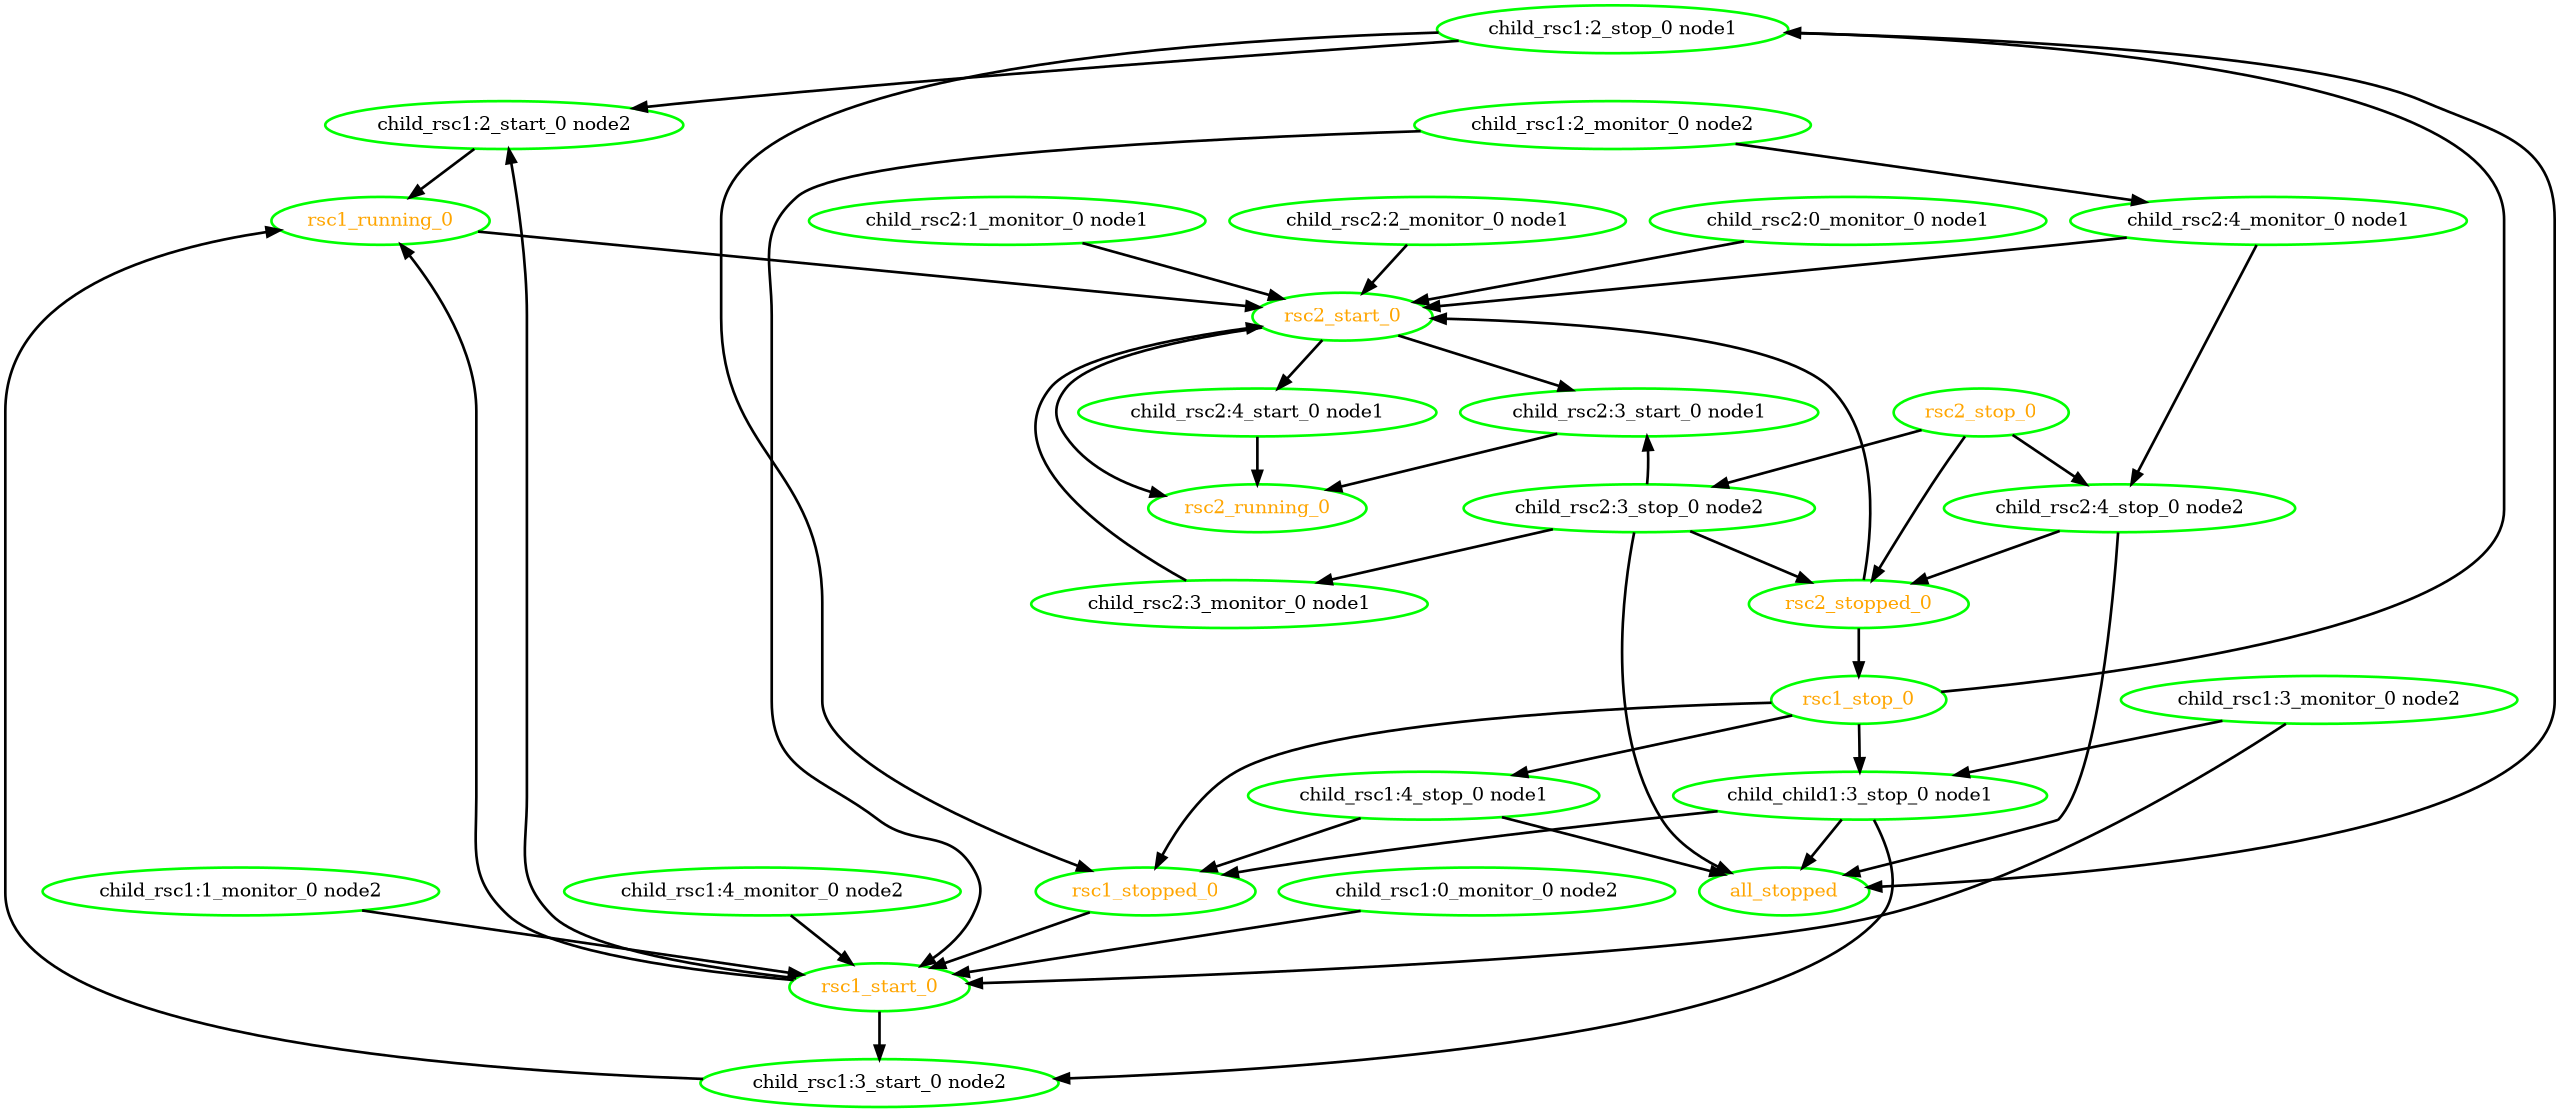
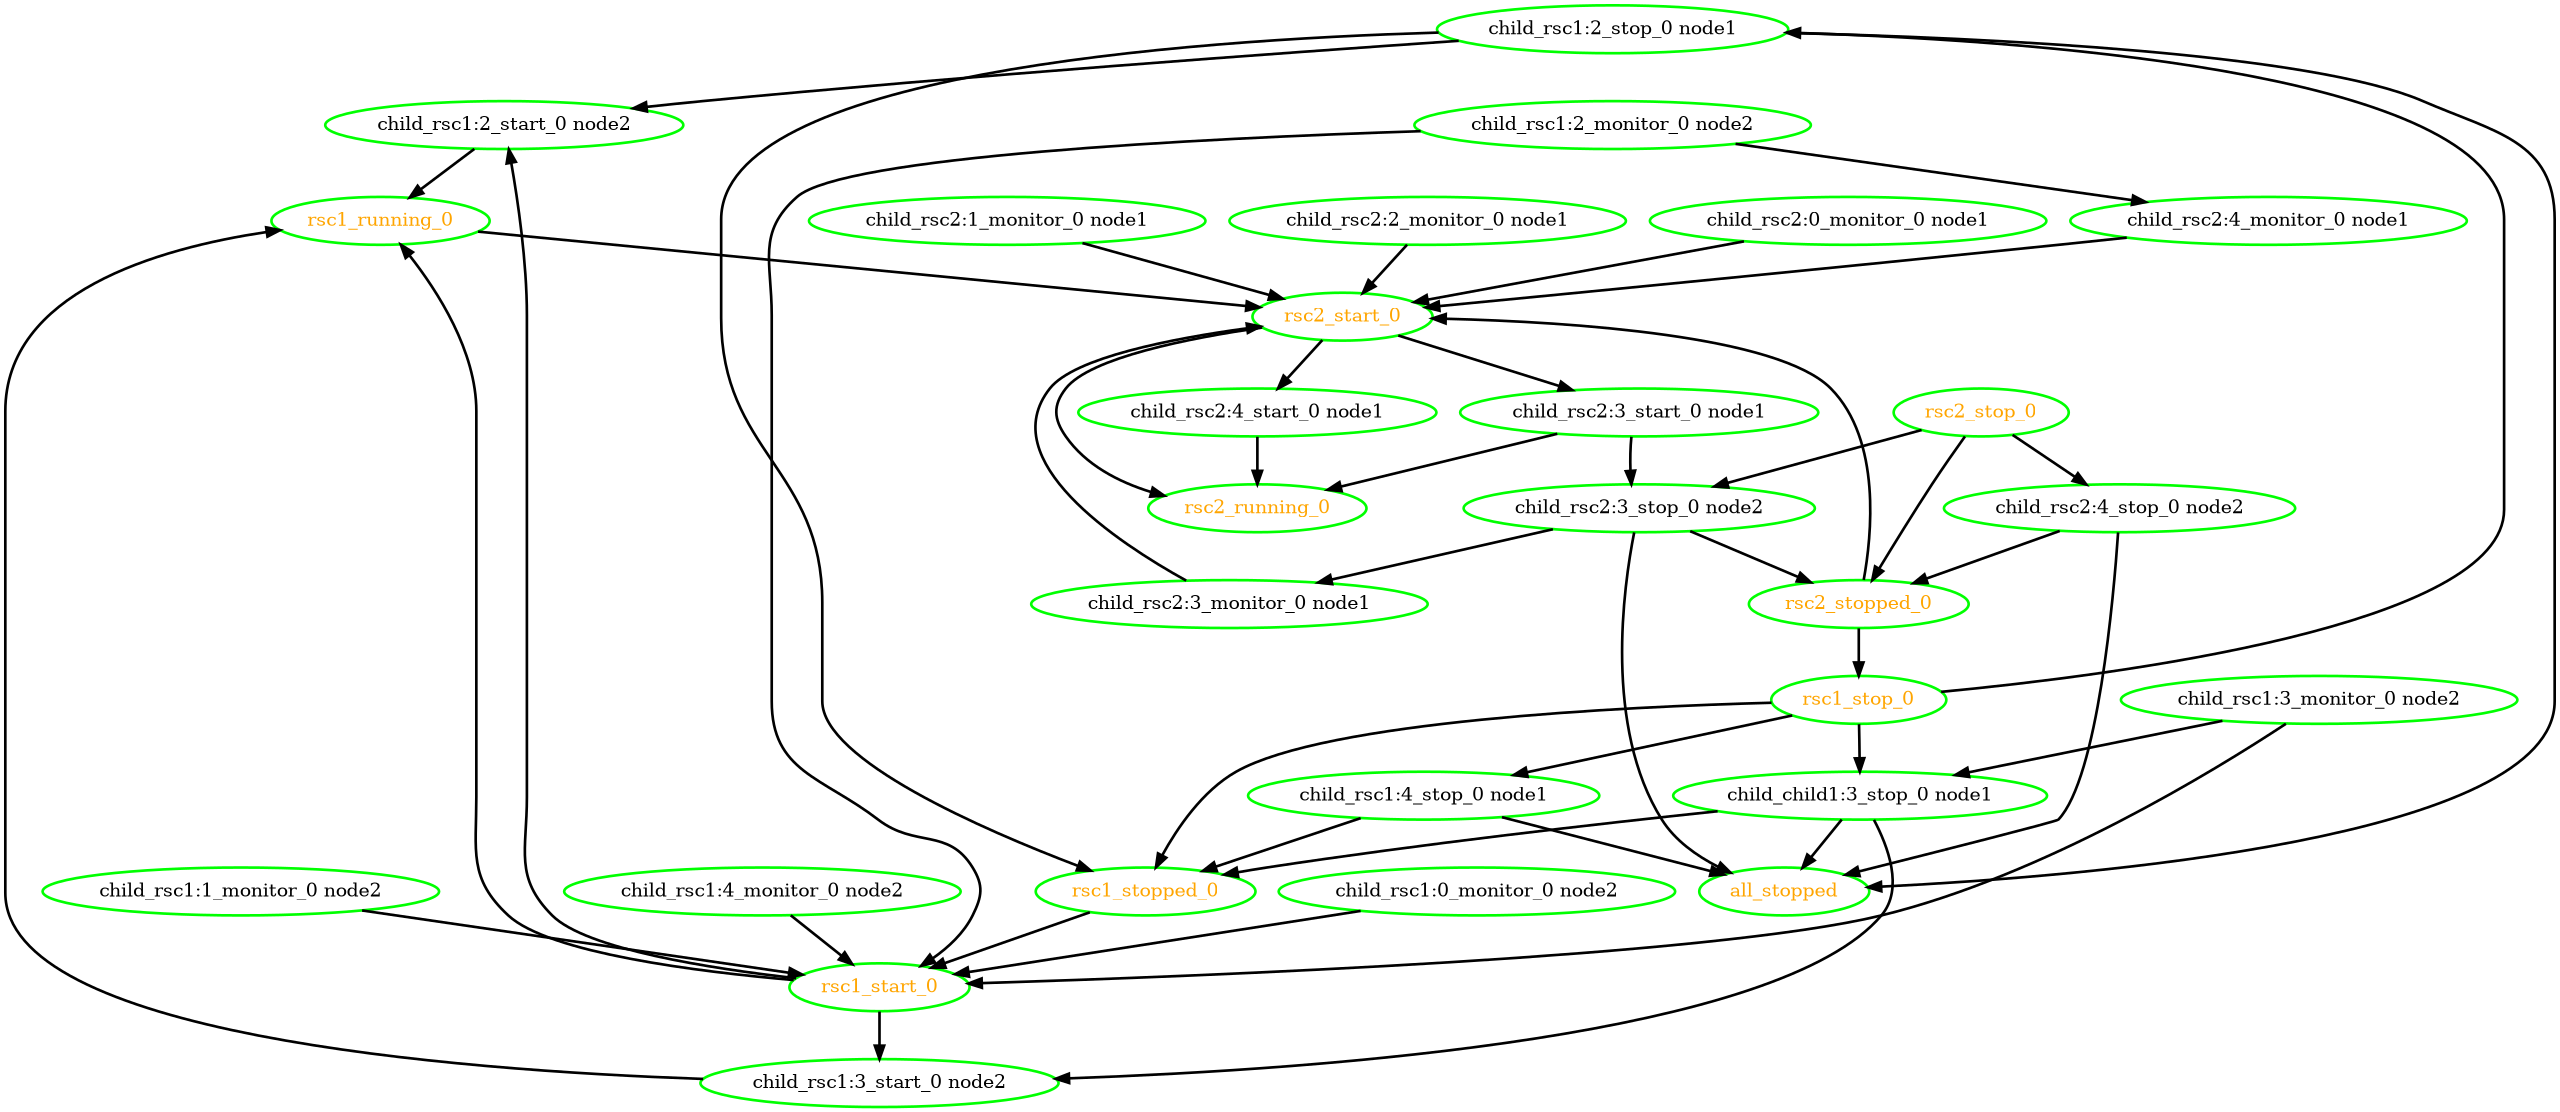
  digraph {
    node [color=green fontcolor=black style=bold]
    edge [style=bold]
    all_stopped [fontcolor=orange]
    rsc1_start_0 [fontcolor=orange]
    "child_rsc1:0_monitor_0 node2"
    "child_rsc1:2_start_0 node2"
    rsc1_running_0 [fontcolor=orange]
    "child_rsc1:3_start_0 node2"
    rsc2_start_0 [fontcolor=orange]
    "child_rsc1:1_monitor_0 node2"
    "child_rsc1:2_monitor_0 node2"
    "child_rsc2:4_monitor_0 node1"
    "child_rsc1:2_stop_0 node1"
    rsc1_stopped_0 [fontcolor=orange]
    "child_rsc2:3_start_0 node1"
    rsc2_running_0 [fontcolor=orange]
    "child_rsc2:4_start_0 node1"
    "child_rsc1:3_monitor_0 node2"
    n17 [label="child_child1:3_stop_0 node1"]
    "child_rsc1:4_monitor_0 node2"
    "child_rsc1:4_stop_0 node1"
    "child_rsc2:0_monitor_0 node1"
    "child_rsc2:1_monitor_0 node1"
    "child_rsc2:2_monitor_0 node1"
    "child_rsc2:3_monitor_0 node1"
    "child_rsc2:3_stop_0 node2"
    rsc2_stopped_0 [fontcolor=orange]
    rsc1_stop_0 [fontcolor=orange]
    "child_rsc2:4_stop_0 node2"
    rsc2_stop_0 [fontcolor=orange]
    rsc1_start_0 -> "child_rsc1:2_start_0 node2"
    rsc1_start_0 -> rsc1_running_0
    rsc1_start_0 -> "child_rsc1:3_start_0 node2"
    "child_rsc1:0_monitor_0 node2" -> rsc1_start_0
    "child_rsc1:2_start_0 node2" -> rsc1_running_0
    rsc1_running_0 -> rsc2_start_0
    "child_rsc1:3_start_0 node2" -> rsc1_running_0
    rsc2_start_0 -> "child_rsc2:3_start_0 node1"
    rsc2_start_0 -> rsc2_running_0
    rsc2_start_0 -> "child_rsc2:4_start_0 node1"
    "child_rsc1:1_monitor_0 node2" -> rsc1_start_0
    "child_rsc1:2_monitor_0 node2" -> rsc1_start_0
    "child_rsc1:2_monitor_0 node2" -> "child_rsc2:4_monitor_0 node1"
    "child_rsc2:4_monitor_0 node1" -> rsc2_start_0
-   "child_rsc2:4_monitor_0 node1" -> "child_rsc2:4_stop_0 node2"
    "child_rsc1:2_stop_0 node1" -> all_stopped
    "child_rsc1:2_stop_0 node1" -> "child_rsc1:2_start_0 node2"
    "child_rsc1:2_stop_0 node1" -> rsc1_stopped_0
    rsc1_stopped_0 -> rsc1_start_0
    "child_rsc2:3_start_0 node1" -> rsc2_running_0
    "child_rsc2:4_start_0 node1" -> rsc2_running_0
    "child_rsc1:3_monitor_0 node2" -> rsc1_start_0
    "child_rsc1:3_monitor_0 node2" -> n17
    n17 -> all_stopped
    n17 -> "child_rsc1:3_start_0 node2"
    n17 -> rsc1_stopped_0
    "child_rsc1:4_monitor_0 node2" -> rsc1_start_0
    "child_rsc1:4_stop_0 node1" -> all_stopped
    "child_rsc1:4_stop_0 node1" -> rsc1_stopped_0
    "child_rsc2:0_monitor_0 node1" -> rsc2_start_0
    "child_rsc2:1_monitor_0 node1" -> rsc2_start_0
    "child_rsc2:2_monitor_0 node1" -> rsc2_start_0
    "child_rsc2:3_monitor_0 node1" -> rsc2_start_0
    "child_rsc2:3_stop_0 node2" -> all_stopped
-   "child_rsc2:3_stop_0 node2" -> "child_rsc2:3_start_0 node1"
+   "child_rsc2:3_start_0 node1" -> "child_rsc2:3_stop_0 node2"
    "child_rsc2:3_stop_0 node2" -> "child_rsc2:3_monitor_0 node1"
    "child_rsc2:3_stop_0 node2" -> rsc2_stopped_0
    rsc2_stopped_0 -> rsc2_start_0
    rsc2_stopped_0 -> rsc1_stop_0
    rsc1_stop_0 -> "child_rsc1:2_stop_0 node1"
    rsc1_stop_0 -> rsc1_stopped_0
    rsc1_stop_0 -> n17
    rsc1_stop_0 -> "child_rsc1:4_stop_0 node1"
    "child_rsc2:4_stop_0 node2" -> all_stopped
    "child_rsc2:4_stop_0 node2" -> rsc2_stopped_0
    rsc2_stop_0 -> "child_rsc2:3_stop_0 node2"
    rsc2_stop_0 -> rsc2_stopped_0
    rsc2_stop_0 -> "child_rsc2:4_stop_0 node2"
  }
